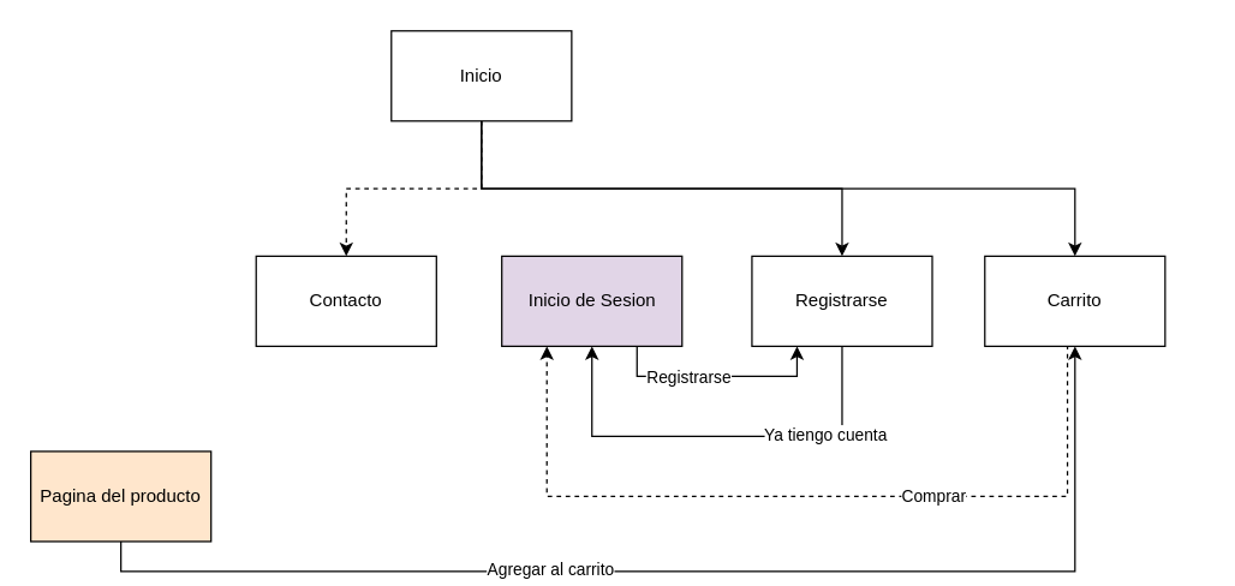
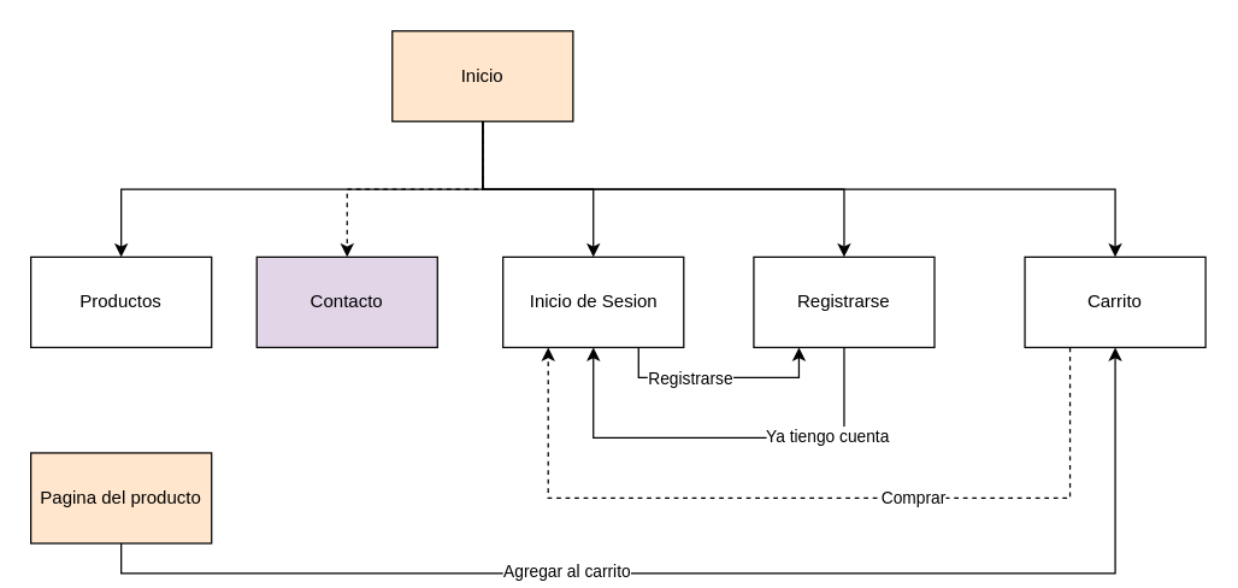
  <mxCell id="0" />
  <mxCell id="1" parent="0" />
+ <mxCell id="2" style="edgeStyle=orthogonalEdgeStyle;rounded=0;orthogonalLoop=1;jettySize=auto;html=1;exitX=0.5;exitY=1;exitDx=0;exitDy=0;" edge="1" parent="1" source="7" target="8"><mxGeometry relative="1" as="geometry"><mxPoint x="80" y="200" as="targetPoint" /></mxGeometry></mxCell>
  <mxCell id="3" style="edgeStyle=orthogonalEdgeStyle;rounded=0;orthogonalLoop=1;jettySize=auto;html=1;exitX=0.5;exitY=1;exitDx=0;exitDy=0;entryX=0.5;entryY=0;entryDx=0;entryDy=0;dashed=1;" edge="1" parent="1" source="7" target="9"><mxGeometry relative="1" as="geometry"><mxPoint x="220" y="180" as="targetPoint" /></mxGeometry></mxCell>
+ <mxCell id="4" style="edgeStyle=orthogonalEdgeStyle;rounded=0;orthogonalLoop=1;jettySize=auto;html=1;exitX=0.5;exitY=1;exitDx=0;exitDy=0;entryX=0.5;entryY=0;entryDx=0;entryDy=0;" edge="1" parent="1" source="7" target="12"><mxGeometry relative="1" as="geometry" /></mxCell>
  <mxCell id="5" style="edgeStyle=orthogonalEdgeStyle;rounded=0;orthogonalLoop=1;jettySize=auto;html=1;exitX=0.5;exitY=1;exitDx=0;exitDy=0;entryX=0.5;entryY=0;entryDx=0;entryDy=0;" edge="1" parent="1" source="7" target="15"><mxGeometry relative="1" as="geometry" /></mxCell>
  <mxCell id="6" style="edgeStyle=orthogonalEdgeStyle;rounded=0;orthogonalLoop=1;jettySize=auto;html=1;exitX=0.5;exitY=1;exitDx=0;exitDy=0;" edge="1" parent="1" source="7" target="21"><mxGeometry relative="1" as="geometry" /></mxCell>
- <mxCell id="7" value="Inicio" style="rounded=0;whiteSpace=wrap;html=1;" vertex="1" parent="1"><mxGeometry x="260" y="20" width="120" height="60" as="geometry" /></mxCell>
- <mxCell id="9" value="Contacto" style="rounded=0;whiteSpace=wrap;html=1;" vertex="1" parent="1"><mxGeometry x="170" y="170" width="120" height="60" as="geometry" /></mxCell>
+ <mxCell id="7" value="Inicio" style="rounded=0;whiteSpace=wrap;html=1;fillColor=#ffe6cc;" vertex="1" parent="1"><mxGeometry x="260" y="20" width="120" height="60" as="geometry" /></mxCell>
+ <mxCell id="8" value="Productos" style="rounded=0;whiteSpace=wrap;html=1;" vertex="1" parent="1"><mxGeometry x="20" y="170" width="120" height="60" as="geometry" /></mxCell>
+ <mxCell id="9" value="Contacto" style="rounded=0;whiteSpace=wrap;html=1;fillColor=#e1d5e7;" vertex="1" parent="1"><mxGeometry x="170" y="170" width="120" height="60" as="geometry" /></mxCell>
  <mxCell id="10" style="edgeStyle=orthogonalEdgeStyle;rounded=0;orthogonalLoop=1;jettySize=auto;html=1;exitX=0.75;exitY=1;exitDx=0;exitDy=0;entryX=0.25;entryY=1;entryDx=0;entryDy=0;" edge="1" parent="1" source="12" target="15"><mxGeometry relative="1" as="geometry" /></mxCell>
  <mxCell id="11" value="Registrarse" style="edgeLabel;html=1;align=center;verticalAlign=middle;resizable=0;points=[];" connectable="0" vertex="1" parent="10"><mxGeometry x="-0.273" relative="1" as="geometry"><mxPoint x="1" as="offset" /></mxGeometry></mxCell>
- <mxCell id="12" value="Inicio de Sesion" style="rounded=0;whiteSpace=wrap;html=1;fillColor=#e1d5e7;" vertex="1" parent="1"><mxGeometry x="333.5" y="170" width="120" height="60" as="geometry" /></mxCell>
+ <mxCell id="12" value="Inicio de Sesion" style="rounded=0;whiteSpace=wrap;html=1;" vertex="1" parent="1"><mxGeometry x="333.5" y="170" width="120" height="60" as="geometry" /></mxCell>
  <mxCell id="13" style="edgeStyle=orthogonalEdgeStyle;rounded=0;orthogonalLoop=1;jettySize=auto;html=1;exitX=0.5;exitY=1;exitDx=0;exitDy=0;entryX=0.5;entryY=1;entryDx=0;entryDy=0;" edge="1" parent="1" source="15" target="12"><mxGeometry relative="1" as="geometry"><Array as="points"><mxPoint x="560" y="290" /><mxPoint x="394" y="290" /></Array></mxGeometry></mxCell>
  <mxCell id="14" value="Ya tiengo cuenta" style="edgeLabel;html=1;align=center;verticalAlign=middle;resizable=0;points=[];" connectable="0" vertex="1" parent="13"><mxGeometry x="-0.497" y="-2" relative="1" as="geometry"><mxPoint as="offset" /></mxGeometry></mxCell>
  <mxCell id="15" value="Registrarse" style="rounded=0;whiteSpace=wrap;html=1;" vertex="1" parent="1"><mxGeometry x="500" y="170" width="120" height="60" as="geometry" /></mxCell>
  <mxCell id="16" style="edgeStyle=orthogonalEdgeStyle;rounded=0;orthogonalLoop=1;jettySize=auto;html=1;exitX=0.5;exitY=1;exitDx=0;exitDy=0;entryX=0.5;entryY=1;entryDx=0;entryDy=0;" edge="1" parent="1" source="18" target="21"><mxGeometry relative="1" as="geometry" /></mxCell>
  <mxCell id="17" value="Agregar al carrito" style="edgeLabel;html=1;align=center;verticalAlign=middle;resizable=0;points=[];" connectable="0" vertex="1" parent="16"><mxGeometry x="-0.241" y="2" relative="1" as="geometry"><mxPoint as="offset" /></mxGeometry></mxCell>
  <mxCell id="18" value="Pagina del producto" style="rounded=0;whiteSpace=wrap;html=1;fillColor=#ffe6cc;" vertex="1" parent="1"><mxGeometry x="20" y="300" width="120" height="60" as="geometry" /></mxCell>
  <mxCell id="19" style="edgeStyle=orthogonalEdgeStyle;rounded=0;orthogonalLoop=1;jettySize=auto;html=1;exitX=0.25;exitY=1;exitDx=0;exitDy=0;entryX=0.25;entryY=1;entryDx=0;entryDy=0;dashed=1;" edge="1" parent="1" source="21" target="12"><mxGeometry relative="1" as="geometry"><Array as="points"><mxPoint x="710" y="330" /><mxPoint x="364" y="330" /></Array></mxGeometry></mxCell>
  <mxCell id="20" value="Comprar" style="edgeLabel;html=1;align=center;verticalAlign=middle;resizable=0;points=[];" connectable="0" vertex="1" parent="19"><mxGeometry x="-0.248" y="-1" relative="1" as="geometry"><mxPoint as="offset" /></mxGeometry></mxCell>
- <mxCell id="21" value="Carrito" style="rounded=0;whiteSpace=wrap;html=1;" vertex="1" parent="1"><mxGeometry x="655" y="170" width="120" height="60" as="geometry" /></mxCell>
+ <mxCell id="21" value="Carrito" style="rounded=0;whiteSpace=wrap;html=1;" vertex="1" parent="1"><mxGeometry x="680" y="170" width="120" height="60" as="geometry" /></mxCell>
